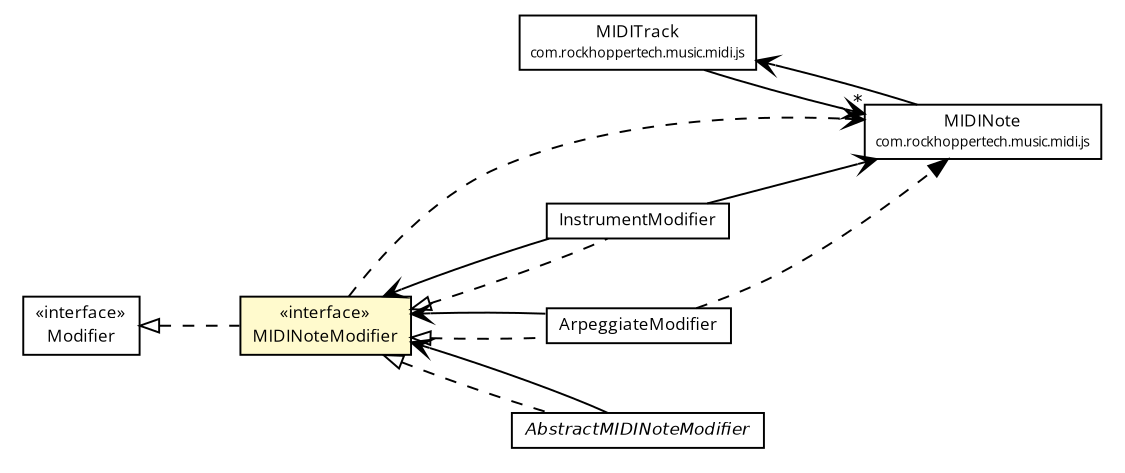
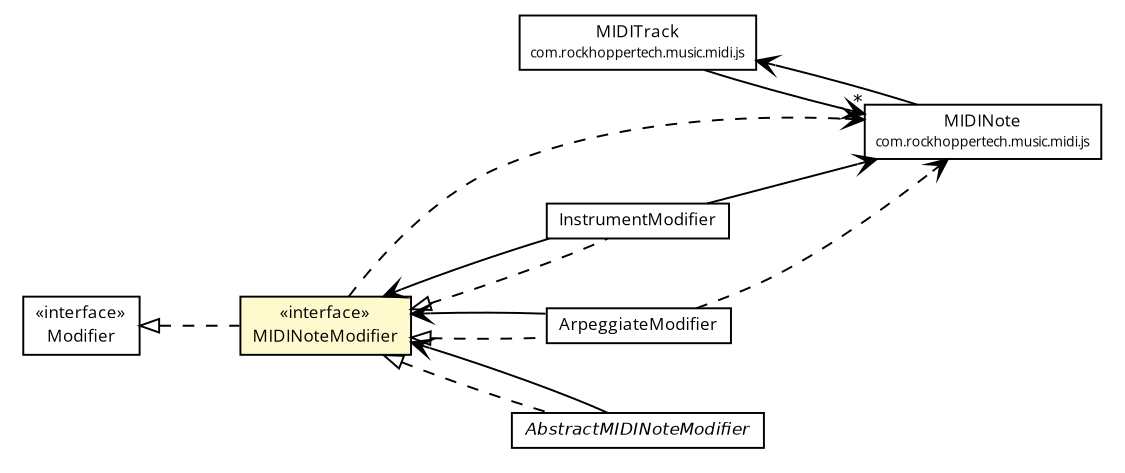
  digraph {
    fontname="Open Sans"
    nodesep=0.25
    rankdir=LR
    ranksep=0.5
    node [fontcolor=black fontname="Open Sans" fontsize=9.0 shape=plaintext]
    edge [arrowhead=open color=black fontcolor=black fontname="Open Sans" fontsize=10.0 headport=p labelfontname=Helvetica labelfontsize=10 tailport=p style=dashed]
    n1 [label=<<table title="com.rockhoppertech.music.midi.js.MIDITrack" border="0" cellborder="1" cellspacing="0" cellpadding="2" port="p" href="../midi/js/MIDITrack.html"> 		<tr><td><table border="0" cellspacing="0" cellpadding="1"> <tr><td align="center" balign="center"> MIDITrack </td></tr> <tr><td align="center" balign="center"><font point-size="7.0"> com.rockhoppertech.music.midi.js </font></td></tr> 		</table></td></tr> 		</table>>]
    n2 [label=<<table title="com.rockhoppertech.music.midi.js.MIDINote" border="0" cellborder="1" cellspacing="0" cellpadding="2" port="p" href="../midi/js/MIDINote.html"> 		<tr><td><table border="0" cellspacing="0" cellpadding="1"> <tr><td align="center" balign="center"> MIDINote </td></tr> <tr><td align="center" balign="center"><font point-size="7.0"> com.rockhoppertech.music.midi.js </font></td></tr> 		</table></td></tr> 		</table>>]
    n3 [label=<<table title="com.rockhoppertech.music.modifiers.MIDINoteModifier" border="0" cellborder="1" cellspacing="0" cellpadding="2" port="p" bgcolor="lemonChiffon" href="./MIDINoteModifier.html"> 		<tr><td><table border="0" cellspacing="0" cellpadding="1"> <tr><td align="center" balign="center"> &#171;interface&#187; </td></tr> <tr><td align="center" balign="center"> MIDINoteModifier </td></tr> 		</table></td></tr> 		</table>>]
    n4 [label=<<table title="com.rockhoppertech.music.modifiers.InstrumentModifier" border="0" cellborder="1" cellspacing="0" cellpadding="2" port="p" href="./InstrumentModifier.html"> 		<tr><td><table border="0" cellspacing="0" cellpadding="1"> <tr><td align="center" balign="center"> InstrumentModifier </td></tr> 		</table></td></tr> 		</table>>]
    n5 [label=<<table title="com.rockhoppertech.music.modifiers.ArpeggiateModifier" border="0" cellborder="1" cellspacing="0" cellpadding="2" port="p" href="./ArpeggiateModifier.html"> 		<tr><td><table border="0" cellspacing="0" cellpadding="1"> <tr><td align="center" balign="center"> ArpeggiateModifier </td></tr> 		</table></td></tr> 		</table>>]
    n6 [label=<<table title="com.rockhoppertech.music.modifiers.AbstractMIDINoteModifier" border="0" cellborder="1" cellspacing="0" cellpadding="2" port="p" href="./AbstractMIDINoteModifier.html"> 		<tr><td><table border="0" cellspacing="0" cellpadding="1"> <tr><td align="center" balign="center"><font face="Helvetica-Oblique"> AbstractMIDINoteModifier </font></td></tr> 		</table></td></tr> 		</table>>]
    n7 [label=<<table title="com.rockhoppertech.music.modifiers.Modifier" border="0" cellborder="1" cellspacing="0" cellpadding="2" port="p" href="./Modifier.html"> 		<tr><td><table border="0" cellspacing="0" cellpadding="1"> <tr><td align="center" balign="center"> &#171;interface&#187; </td></tr> <tr><td align="center" balign="center"> Modifier </td></tr> 		</table></td></tr> 		</table>>]
    n1 -> n2 [headlabel="*" style=""]
    n2 -> n1 [style=""]
    n3 -> n2
    n3 -> n4 [arrowtail=empty dir=back fontsize=10 arrowhead="" color="" fontcolor=""]
    n3 -> n5 [arrowtail=empty dir=back fontsize=10 arrowhead="" color="" fontcolor=""]
    n3 -> n6 [arrowtail=empty dir=back fontsize=10 arrowhead="" color="" fontcolor=""]
    n4 -> n2 [style=solid]
    n4 -> n3 [style=""]
-   n5 -> n2 [arrowhead=normal]
+   n5 -> n2
    n5 -> n3 [style=""]
    n6 -> n3 [style=""]
    n7 -> n3 [arrowtail=empty dir=back fontsize=10 arrowhead="" color="" fontcolor=""]
  }
